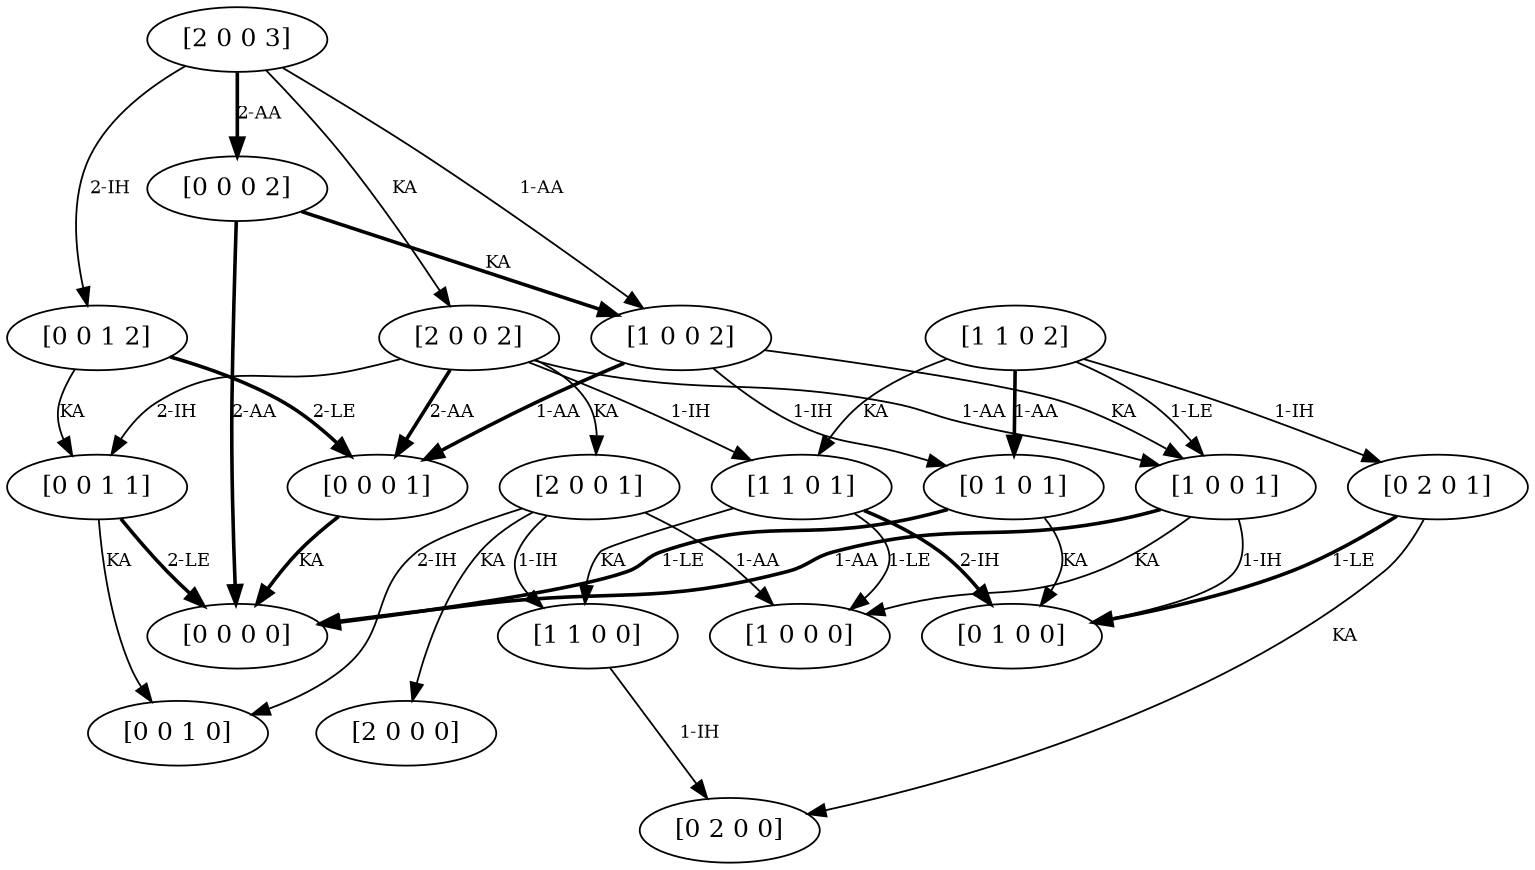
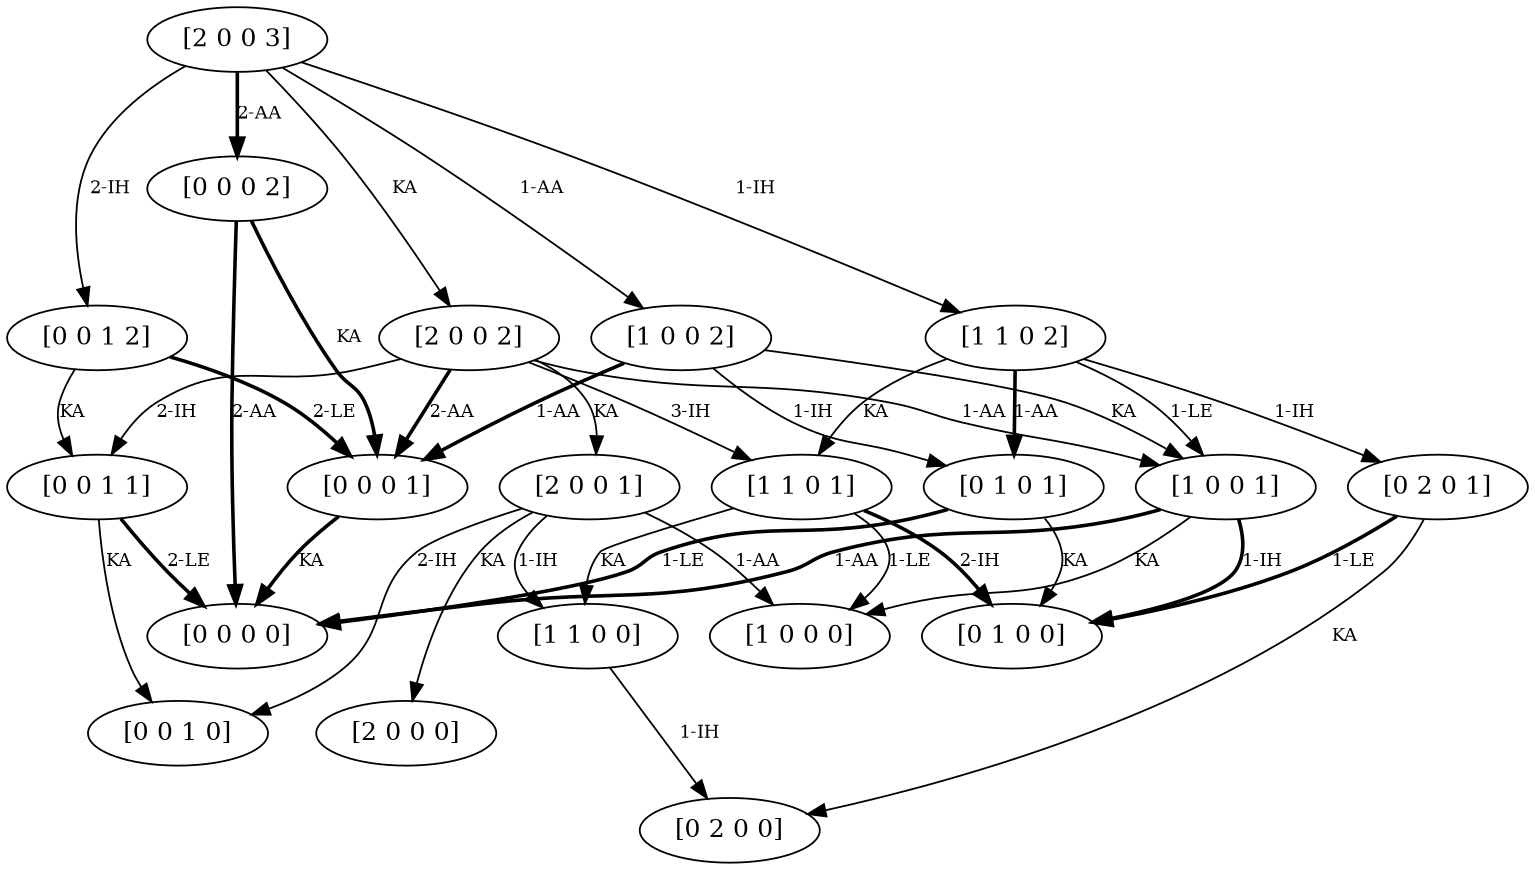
  digraph {
    node [capacity="[0]" stock="[0 0]" time=0 value=0.0]
    edge [fontsize=10 goal="[0 0 0 0]" modus=KA not_best_politic=True revenue=0 time=1 weight=0.0 weight_goal=0.0]
    n1 [label="[0 0 1 0]" stock="[0 1]"]
    n2 [label="[0 0 1 1]" stock="[0 1]" time=1 value=20.0]
    n3 [label="[0 0 0 0]"]
    n4 [label="[0 0 1 2]" stock="[0 1]" time=2 value=38.0]
    n5 [label="[0 0 0 1]" time=1]
    n6 [capacity="[1]" label="[1 1 0 1]" stock="[1 0]" time=1 value=100.0]
    n7 [capacity="[1]" label="[1 0 0 0]"]
    n8 [label="[0 1 0 0]" stock="[1 0]"]
    n9 [capacity="[1]" label="[1 1 0 0]" stock="[1 0]"]
    n10 [label="[0 2 0 0]" stock="[2 0]"]
    n11 [capacity="[1]" label="[1 1 0 2]" stock="[1 0]" time=2 value=150.0]
    n12 [capacity="[1]" label="[1 0 0 1]" time=1 value=50.0]
    n13 [label="[0 2 0 1]" stock="[2 0]" time=1 value=50.0]
    n14 [label="[0 1 0 1]" stock="[1 0]" time=1 value=50.0]
    n15 [label="[0 0 0 2]" time=2]
    n16 [capacity="[1]" label="[1 0 0 2]" time=2 value=75.0]
    n17 [capacity="[2]" label="[2 0 0 2]" time=2 value=138.0]
    n18 [capacity="[2]" label="[2 0 0 1]" time=1 value=70.0]
    n19 [capacity="[2]" label="[2 0 0 0]"]
    n20 [capacity="[2]" label="[2 0 0 3]" time=3 value=168.703]
    n2 -> n1 [goal="[0 0 1 0]" label=KA]
    n2 -> n3 [label="2-LE" modus=LE not_best_politic=False revenue=200 style=bold weight=200.0]
    n4 -> n2 [goal="[0 0 1 1]" label=KA time=2 weight_goal=20.0]
    n4 -> n5 [goal="[0 0 0 1]" label="2-LE" modus=LE not_best_politic=False revenue=200 style=bold time=2 weight=180.0]
    n5 -> n3 [label=KA not_best_politic=False style=bold]
    n6 -> n7 [goal="[1 0 0 0]" label="1-LE" modus=LE revenue=100 weight=100.0]
    n6 -> n8 [goal="[0 1 0 0]" label="2-IH" modus=AA not_best_politic=False revenue=100 style=bold weight=100.0]
    n6 -> n9 [goal="[1 1 0 0]" label=KA]
    n9 -> n10 [goal="[0 2 0 0]" label="1-IH" modus=IH]
    n11 -> n6 [goal="[1 1 0 1]" label=KA time=2 weight_goal=100.0]
    n11 -> n12 [goal="[1 0 0 1]" label="1-LE" modus=LE revenue=100 time=2 weight=50.0 weight_goal=50.0]
    n11 -> n13 [goal="[0 2 0 1]" label="1-IH" modus=IH time=2 weight=-50.0 weight_goal=50.0]
    n11 -> n14 [goal="[0 1 0 1]" label="1-AA" modus=AA not_best_politic=False revenue=100 style=bold time=2 weight=50.0 weight_goal=50.0]
    n12 -> n3 [label="1-AA" modus=AA not_best_politic=False revenue=100 style=bold weight=100.0]
    n12 -> n7 [goal="[1 0 0 0]" label=KA]
-   n12 -> n8 [goal="[0 1 0 0]" label="1-IH" modus=IH]
+   n12 -> n8 [goal="[0 1 0 0]" label="1-IH" modus=IH style=bold]
    n13 -> n8 [goal="[0 1 0 0]" label="1-LE" modus=LE not_best_politic=False revenue=100 style=bold weight=100.0]
    n13 -> n10 [goal="[0 2 0 0]" label=KA]
    n14 -> n3 [label="1-LE" modus=LE not_best_politic=False revenue=100 style=bold weight=100.0]
    n14 -> n8 [goal="[0 1 0 0]" label=KA]
    n15 -> n3 [label="2-AA" modus=AA not_best_politic=False revenue=200 style=bold weight=200.0]
-   n15 -> n16 [goal="[0 0 0 1]" label=KA not_best_politic=False style=bold time=2]
+   n15 -> n5 [goal="[0 0 0 1]" label=KA not_best_politic=False style=bold time=2]
    n16 -> n5 [goal="[0 0 0 1]" label="1-AA" modus=AA not_best_politic=False revenue=100 style=bold time=2 weight=50.0]
    n16 -> n12 [goal="[1 0 0 1]" label=KA time=2 weight_goal=50.0]
    n16 -> n14 [goal="[0 1 0 1]" label="1-IH" modus=IH time=2 weight_goal=50.0]
    n17 -> n2 [goal="[0 0 1 1]" label="2-IH" modus=IH time=2 weight=-50.0 weight_goal=20.0]
    n17 -> n5 [goal="[0 0 0 1]" label="2-AA" modus=AA not_best_politic=False revenue=200 style=bold time=2 weight=130.0]
-   n17 -> n6 [goal="[1 1 0 1]" label="1-IH" modus=IH time=2 weight=30.0 weight_goal=100.0]
+   n17 -> n6 [goal="[1 1 0 1]" label="3-IH" modus=IH time=2 weight=30.0 weight_goal=100.0]
    n17 -> n12 [goal="[1 0 0 1]" label="1-AA" modus=AA revenue=100 time=2 weight=80.0 weight_goal=50.0]
    n17 -> n18 [goal="[2 0 0 1]" label=KA time=2 weight_goal=70.0]
    n18 -> n1 [goal="[0 0 1 0]" label="2-IH" modus=IH]
    n18 -> n7 [goal="[1 0 0 0]" label="1-AA" modus=AA revenue=100 weight=100.0]
    n18 -> n9 [goal="[1 1 0 0]" label="1-IH" modus=IH]
    n18 -> n19 [goal="[2 0 0 0]" label=KA]
    n20 -> n4 [goal="[0 0 1 2]" label="2-IH" modus=IH time=3 weight=-100.0 weight_goal=38.0]
+   n20 -> n11 [goal="[1 1 0 2]" label="1-IH" modus=IH time=3 weight=12.0 weight_goal=150.0]
    n20 -> n15 [goal="[0 0 0 2]" label="2-AA" modus=AA not_best_politic=False revenue=200 style=bold time=3 weight=62.0]
    n20 -> n16 [goal="[1 0 0 2]" label="1-AA" modus=AA revenue=100 time=3 weight=37.0 weight_goal=75.0]
    n20 -> n17 [goal="[2 0 0 2]" label=KA time=3 weight_goal=138.0]
  }
